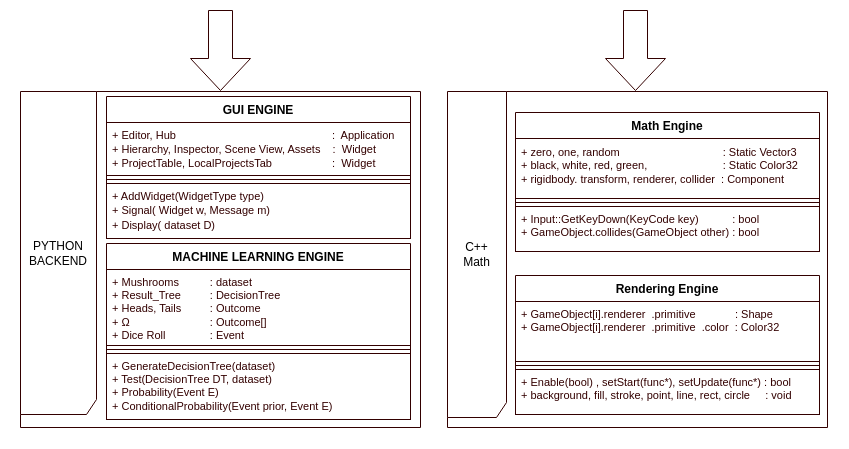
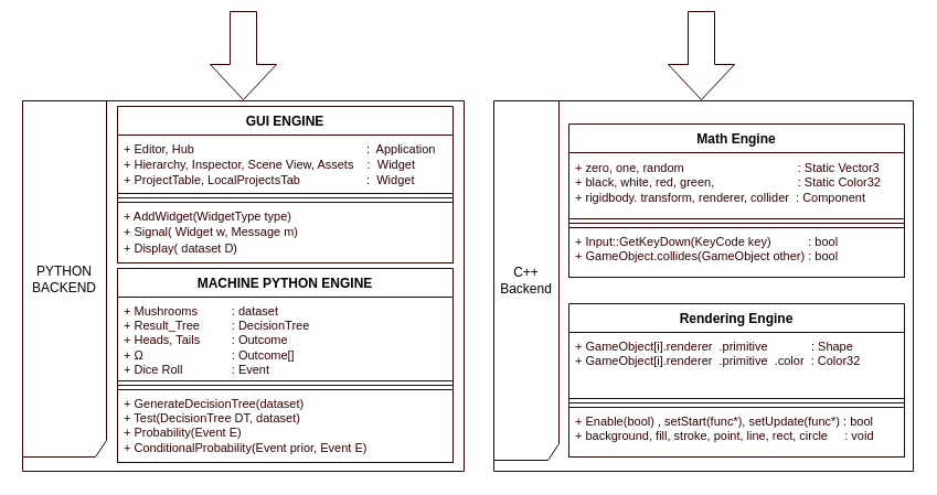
  <mxCell id="0" />
  <mxCell id="1" parent="0" />
  <mxCell id="2" value="Math Engine" style="swimlane;fontStyle=1;align=center;verticalAlign=top;childLayout=stackLayout;horizontal=1;startSize=26;horizontalStack=0;resizeParent=1;resizeParentMax=0;resizeLast=0;collapsible=1;marginBottom=0;whiteSpace=wrap;html=1;strokeColor=#330000;" parent="1" vertex="1"><mxGeometry x="515" y="112" width="304" height="139" as="geometry" /></mxCell>
  <mxCell id="3" value="&lt;font style=&quot;font-size: 11px;&quot;&gt;+ zero, one, random&amp;nbsp;&amp;nbsp;&lt;span style=&quot;white-space: pre;&quot;&gt;&#09;&lt;/span&gt;&amp;nbsp; &amp;nbsp; &amp;nbsp; &lt;span style=&quot;white-space: pre;&quot;&gt;&#09;&lt;/span&gt;&amp;nbsp; &amp;nbsp; &amp;nbsp; &lt;span style=&quot;white-space: pre;&quot;&gt;&#09;&lt;/span&gt;&lt;span style=&quot;white-space: pre;&quot;&gt;&#09;&lt;/span&gt;&amp;nbsp; : Static Vector3&lt;/font&gt;&lt;div style=&quot;font-size: 11px;&quot;&gt;&lt;font style=&quot;font-size: 11px;&quot;&gt;+ black, white, red, green, &lt;span style=&quot;white-space: pre;&quot;&gt;&#09;&lt;/span&gt;&lt;span style=&quot;white-space: pre;&quot;&gt;&#09;&lt;/span&gt;&amp;nbsp; &amp;nbsp; &amp;nbsp; &amp;nbsp; &amp;nbsp;&amp;nbsp;: Static Color32&lt;br&gt;+ rigidbody. transform, renderer, collider&amp;nbsp; :&amp;nbsp;Component&lt;/font&gt;&lt;/div&gt;" style="text;strokeColor=#330000;fillColor=none;align=left;verticalAlign=top;spacingLeft=4;spacingRight=4;overflow=hidden;rotatable=0;points=[[0,0.5],[1,0.5]];portConstraint=eastwest;whiteSpace=wrap;html=1;fontColor=#330000;" parent="2" vertex="1"><mxGeometry y="26" width="304" height="60" as="geometry" /></mxCell>
  <mxCell id="4" value="" style="line;strokeWidth=1;fillColor=none;align=left;verticalAlign=middle;spacingTop=-1;spacingLeft=3;spacingRight=3;rotatable=0;labelPosition=right;points=[];portConstraint=eastwest;strokeColor=inherit;" parent="2" vertex="1"><mxGeometry y="86" width="304" height="8" as="geometry" /></mxCell>
  <mxCell id="5" value="+ Input::GetKeyDown(KeyCode key)&amp;nbsp; &amp;nbsp; &amp;nbsp; &amp;nbsp; &amp;nbsp; &amp;nbsp;: bool&amp;nbsp;&lt;div style=&quot;font-size: 11px;&quot;&gt;+ GameObject.collides(GameObject other) : bool&amp;nbsp; &amp;nbsp; &amp;nbsp; &amp;nbsp; &amp;nbsp; &amp;nbsp; &amp;nbsp; &amp;nbsp; &amp;nbsp; &amp;nbsp; &amp;nbsp; &amp;nbsp; &amp;nbsp; &amp;nbsp;&lt;/div&gt;&lt;div style=&quot;font-size: 11px;&quot;&gt;&lt;br style=&quot;font-size: 11px;&quot;&gt;&lt;/div&gt;" style="text;strokeColor=#330000;fillColor=none;align=left;verticalAlign=top;spacingLeft=4;spacingRight=4;overflow=hidden;rotatable=0;points=[[0,0.5],[1,0.5]];portConstraint=eastwest;whiteSpace=wrap;html=1;fontSize=11;fontColor=#330000;" parent="2" vertex="1"><mxGeometry y="94" width="304" height="45" as="geometry" /></mxCell>
  <mxCell id="6" value="Rendering Engine" style="swimlane;fontStyle=1;align=center;verticalAlign=top;childLayout=stackLayout;horizontal=1;startSize=26;horizontalStack=0;resizeParent=1;resizeParentMax=0;resizeLast=0;collapsible=1;marginBottom=0;whiteSpace=wrap;html=1;strokeColor=#330000;" parent="1" vertex="1"><mxGeometry x="515" y="275" width="304" height="139" as="geometry" /></mxCell>
  <mxCell id="7" value="+ GameObject[i].renderer&amp;nbsp; .primitive&amp;nbsp;&lt;span style=&quot;white-space: pre;&quot;&gt;&#09;&lt;/span&gt;&amp;nbsp; &amp;nbsp; &amp;nbsp; : Shape&lt;br&gt;+ GameObject[i].renderer&amp;nbsp; .primitive&amp;nbsp; .color&amp;nbsp; :&amp;nbsp;Color32" style="text;strokeColor=#330000;fillColor=none;align=left;verticalAlign=top;spacingLeft=4;spacingRight=4;overflow=hidden;rotatable=0;points=[[0,0.5],[1,0.5]];portConstraint=eastwest;whiteSpace=wrap;html=1;fontSize=11;fontColor=#330000;" parent="6" vertex="1"><mxGeometry y="26" width="304" height="60" as="geometry" /></mxCell>
  <mxCell id="8" value="" style="line;strokeWidth=1;fillColor=none;align=left;verticalAlign=middle;spacingTop=-1;spacingLeft=3;spacingRight=3;rotatable=0;labelPosition=right;points=[];portConstraint=eastwest;strokeColor=inherit;" parent="6" vertex="1"><mxGeometry y="86" width="304" height="8" as="geometry" /></mxCell>
  <mxCell id="9" value="+ Enable(bool) , setStart(func*), setUpdate(func*)&amp;nbsp;: bool&lt;div style=&quot;font-size: 11px;&quot;&gt;&lt;span style=&quot;background-color: initial; font-size: 11px;&quot;&gt;+ background, fill, stroke, point, line, rect, circle&amp;nbsp; &amp;nbsp; &amp;nbsp;: void&lt;/span&gt;&lt;/div&gt;" style="text;strokeColor=#330000;fillColor=none;align=left;verticalAlign=top;spacingLeft=4;spacingRight=4;overflow=hidden;rotatable=0;points=[[0,0.5],[1,0.5]];portConstraint=eastwest;whiteSpace=wrap;html=1;fontSize=11;fontColor=#330000;" parent="6" vertex="1"><mxGeometry y="94" width="304" height="45" as="geometry" /></mxCell>
  <mxCell id="10" value="GUI ENGINE" style="swimlane;fontStyle=1;align=center;verticalAlign=top;childLayout=stackLayout;horizontal=1;startSize=26;horizontalStack=0;resizeParent=1;resizeParentMax=0;resizeLast=0;collapsible=1;marginBottom=0;whiteSpace=wrap;html=1;strokeColor=#330000;" parent="1" vertex="1"><mxGeometry x="106" y="96" width="304" height="142" as="geometry" /></mxCell>
  <mxCell id="11" value="+ Editor, Hub&amp;nbsp; &amp;nbsp; &amp;nbsp; &amp;nbsp; &amp;nbsp; &amp;nbsp; &amp;nbsp; &amp;nbsp; &amp;nbsp;&amp;nbsp;&lt;span style=&quot;white-space: pre;&quot;&gt;&#09;&lt;/span&gt;&lt;span style=&quot;white-space: pre;&quot;&gt;&#09;&lt;/span&gt;&lt;span style=&quot;white-space: pre;&quot;&gt;&#09;&lt;/span&gt;&lt;span style=&quot;white-space: pre;&quot;&gt;&#09;&lt;/span&gt;&lt;span style=&quot;white-space: pre;&quot;&gt;&#09;&lt;/span&gt;:&amp;nbsp; Application&lt;div style=&quot;font-size: 12px;&quot;&gt;&lt;span style=&quot;font-size: 11px;&quot;&gt;+ Hierarchy, Inspector, Scene View, Assets&amp;nbsp; &amp;nbsp; :&amp;nbsp; Widget&lt;/span&gt;&lt;/div&gt;&lt;div style=&quot;&quot;&gt;+ ProjectTable, LocalProjectsTab&amp;nbsp; &amp;nbsp;&amp;nbsp;&lt;span style=&quot;font-size: 11px; white-space: pre;&quot;&gt;&#09;&lt;/span&gt;&amp;nbsp; &amp;nbsp; &amp;nbsp; &amp;nbsp; :&amp;nbsp; Widget&lt;br&gt;&lt;br&gt;&lt;/div&gt;" style="text;strokeColor=#330000;fillColor=none;align=left;verticalAlign=top;spacingLeft=4;spacingRight=4;overflow=hidden;rotatable=0;points=[[0,0.5],[1,0.5]];portConstraint=eastwest;whiteSpace=wrap;html=1;fontSize=11;fontColor=#330000;" parent="10" vertex="1"><mxGeometry y="26" width="304" height="53" as="geometry" /></mxCell>
  <mxCell id="12" value="" style="line;strokeWidth=1;fillColor=none;align=left;verticalAlign=middle;spacingTop=-1;spacingLeft=3;spacingRight=3;rotatable=0;labelPosition=right;points=[];portConstraint=eastwest;strokeColor=inherit;" parent="10" vertex="1"><mxGeometry y="79" width="304" height="8" as="geometry" /></mxCell>
  <mxCell id="13" value="+ AddWidget(WidgetType type)&lt;div style=&quot;font-size: 12px;&quot;&gt;&lt;font style=&quot;font-size: 11px;&quot;&gt;+ Signal( Widget w, Message m)&lt;/font&gt;&lt;/div&gt;&lt;div style=&quot;font-size: 12px;&quot;&gt;&lt;font style=&quot;font-size: 11px;&quot;&gt;+ Display( dataset D)&lt;/font&gt;&lt;/div&gt;" style="text;strokeColor=#330000;fillColor=none;align=left;verticalAlign=top;spacingLeft=4;spacingRight=4;overflow=hidden;rotatable=0;points=[[0,0.5],[1,0.5]];portConstraint=eastwest;whiteSpace=wrap;html=1;fontSize=11;fontColor=#330000;" parent="10" vertex="1"><mxGeometry y="87" width="304" height="55" as="geometry" /></mxCell>
  <mxCell id="14" value="PYTHON BACKEND" style="shape=umlFrame;whiteSpace=wrap;html=1;pointerEvents=0;width=76;height=323;strokeColor=#330000;" parent="1" vertex="1"><mxGeometry x="20" y="91" width="400" height="336" as="geometry" /></mxCell>
- <mxCell id="15" value="MACHINE LEARNING ENGINE" style="swimlane;fontStyle=1;align=center;verticalAlign=top;childLayout=stackLayout;horizontal=1;startSize=26;horizontalStack=0;resizeParent=1;resizeParentMax=0;resizeLast=0;collapsible=1;marginBottom=0;whiteSpace=wrap;html=1;strokeColor=#330000;" parent="1" vertex="1"><mxGeometry x="106" y="243" width="304" height="176" as="geometry" /></mxCell>
+ <mxCell id="15" value="MACHINE PYTHON ENGINE" style="swimlane;fontStyle=1;align=center;verticalAlign=top;childLayout=stackLayout;horizontal=1;startSize=26;horizontalStack=0;resizeParent=1;resizeParentMax=0;resizeLast=0;collapsible=1;marginBottom=0;whiteSpace=wrap;html=1;strokeColor=#330000;" parent="1" vertex="1"><mxGeometry x="106" y="243" width="304" height="176" as="geometry" /></mxCell>
  <mxCell id="16" value="+ Mushrooms&lt;span style=&quot;white-space: pre;&quot;&gt;&#09;&lt;span style=&quot;white-space: pre;&quot;&gt;&#09;&lt;/span&gt;&lt;/span&gt;: dataset&lt;div style=&quot;font-size: 11px;&quot;&gt;+ Result_Tree&amp;nbsp; &amp;nbsp; &amp;nbsp;&lt;span style=&quot;white-space: pre;&quot;&gt;&#09;&lt;/span&gt;: DecisionTree&lt;br style=&quot;font-size: 11px;&quot;&gt;+ Heads, Tails&amp;nbsp; &amp;nbsp; &amp;nbsp;&amp;nbsp;&lt;span style=&quot;white-space: pre;&quot;&gt;&#09;&lt;/span&gt;: Outcome&lt;div&gt;+ Ω&lt;span style=&quot;white-space: pre;&quot;&gt;&#09;&lt;/span&gt;&lt;span style=&quot;white-space: pre;&quot;&gt;&#09;&lt;/span&gt;&lt;span style=&quot;white-space: pre;&quot;&gt;&#09;&lt;span style=&quot;white-space: pre;&quot;&gt;&#09;&lt;/span&gt;: Outcome[]&lt;/span&gt;&lt;br&gt;+ Dice Roll&lt;span style=&quot;white-space: pre;&quot;&gt;&#09;&lt;/span&gt;&lt;span style=&quot;white-space: pre;&quot;&gt;&#09;&lt;/span&gt;: Event&lt;/div&gt;&lt;/div&gt;" style="text;strokeColor=#330000;fillColor=none;align=left;verticalAlign=top;spacingLeft=4;spacingRight=4;overflow=hidden;rotatable=0;points=[[0,0.5],[1,0.5]];portConstraint=eastwest;whiteSpace=wrap;html=1;fontSize=11;fontColor=#330000;" parent="15" vertex="1"><mxGeometry y="26" width="304" height="76" as="geometry" /></mxCell>
  <mxCell id="17" value="" style="line;strokeWidth=1;fillColor=none;align=left;verticalAlign=middle;spacingTop=-1;spacingLeft=3;spacingRight=3;rotatable=0;labelPosition=right;points=[];portConstraint=eastwest;strokeColor=inherit;" parent="15" vertex="1"><mxGeometry y="102" width="304" height="8" as="geometry" /></mxCell>
  <mxCell id="18" value="+ GenerateDecisionTree(dataset)&lt;div style=&quot;font-size: 11px;&quot;&gt;&lt;span style=&quot;background-color: initial; font-size: 11px;&quot;&gt;+ Test(DecisionTree DT, dataset)&amp;nbsp;&lt;br&gt;&lt;/span&gt;+ Probability(Event E)&amp;nbsp;&lt;div&gt;+ ConditionalProbability(Event prior, Event E)&lt;/div&gt;&lt;/div&gt;" style="text;strokeColor=#330000;fillColor=none;align=left;verticalAlign=top;spacingLeft=4;spacingRight=4;overflow=hidden;rotatable=0;points=[[0,0.5],[1,0.5]];portConstraint=eastwest;whiteSpace=wrap;html=1;fontSize=11;fontColor=#330000;" parent="15" vertex="1"><mxGeometry y="110" width="304" height="66" as="geometry" /></mxCell>
- <mxCell id="19" value="C++&lt;br&gt;Math" style="shape=umlFrame;whiteSpace=wrap;html=1;pointerEvents=0;width=59;height=326;strokeColor=#330000;" parent="1" vertex="1"><mxGeometry x="447" y="91" width="380" height="336" as="geometry" /></mxCell>
+ <mxCell id="19" value="C++&lt;br&gt;Backend" style="shape=umlFrame;whiteSpace=wrap;html=1;pointerEvents=0;width=59;height=326;strokeColor=#330000;" parent="1" vertex="1"><mxGeometry x="447" y="91" width="380" height="336" as="geometry" /></mxCell>
  <mxCell id="20" value="" style="shape=singleArrow;whiteSpace=wrap;html=1;arrowWidth=0.4;arrowSize=0.4;strokeColor=#330000;pointerEvents=0;rotation=90;" parent="1" vertex="1"><mxGeometry x="180" y="20" width="80" height="60" as="geometry" /></mxCell>
  <mxCell id="21" value="" style="shape=singleArrow;whiteSpace=wrap;html=1;arrowWidth=0.4;arrowSize=0.4;strokeColor=#330000;pointerEvents=0;rotation=90;" parent="1" vertex="1"><mxGeometry x="595" y="20" width="80" height="60" as="geometry" /></mxCell>
